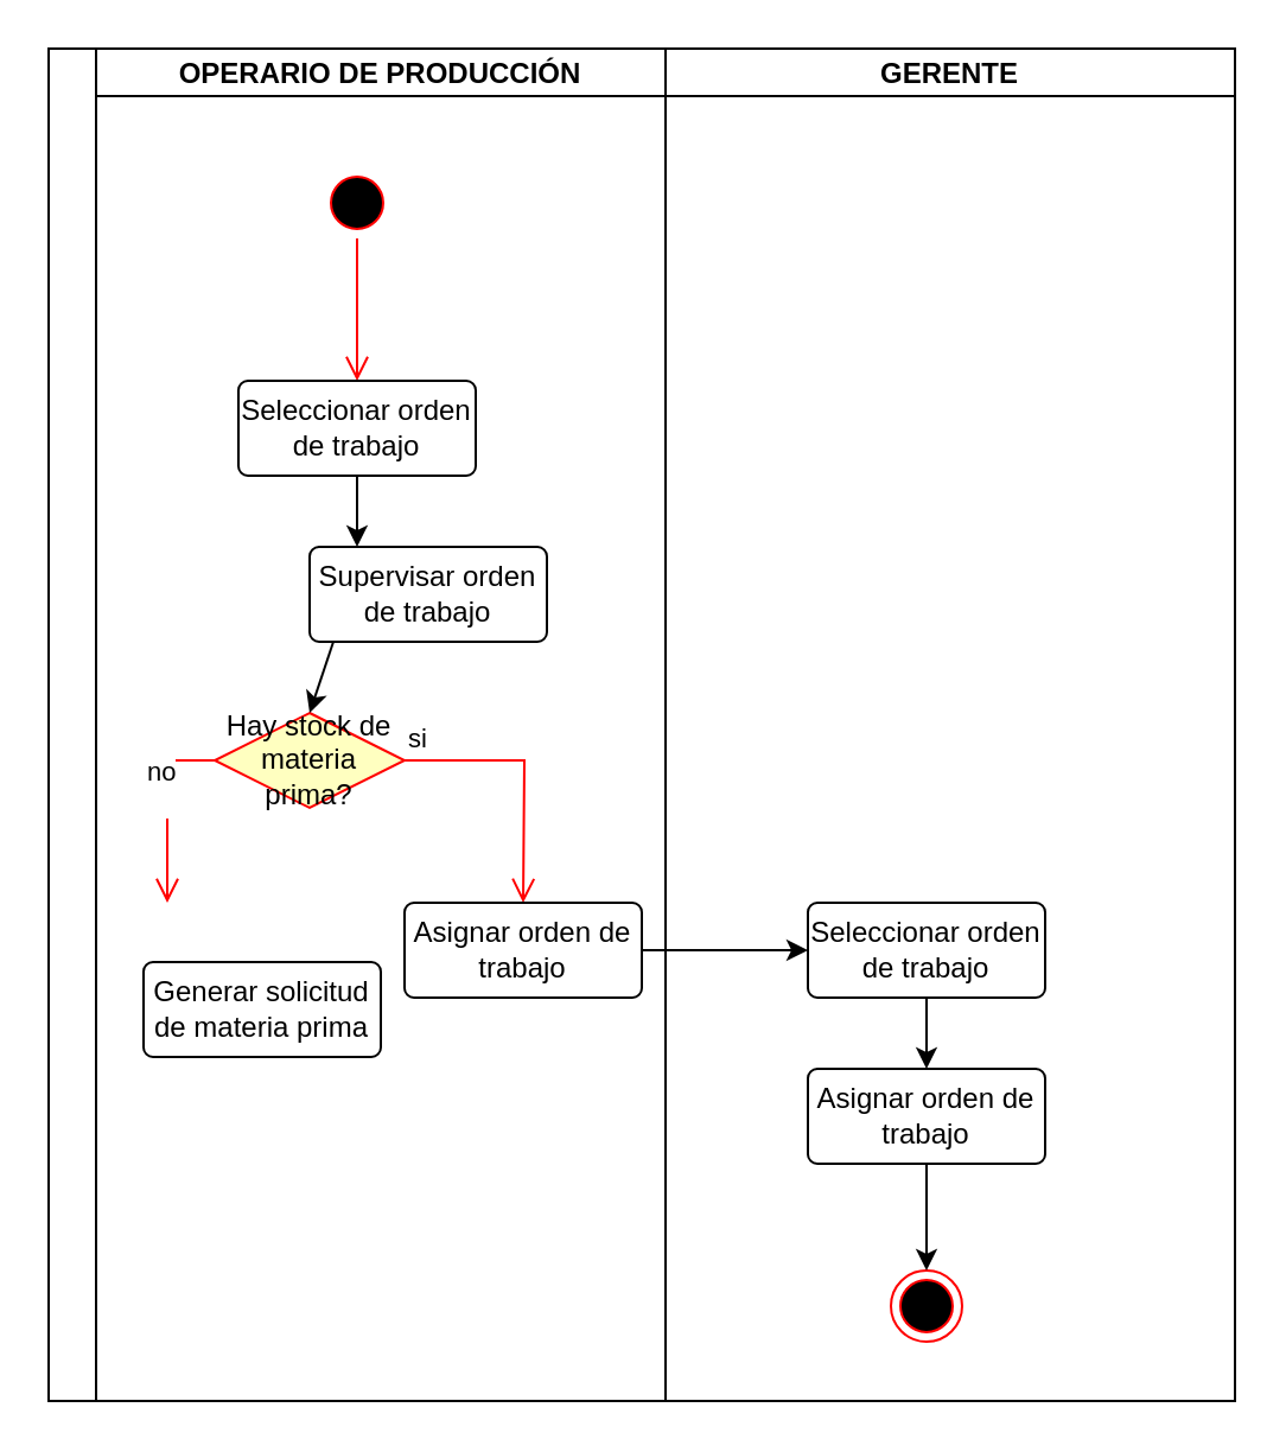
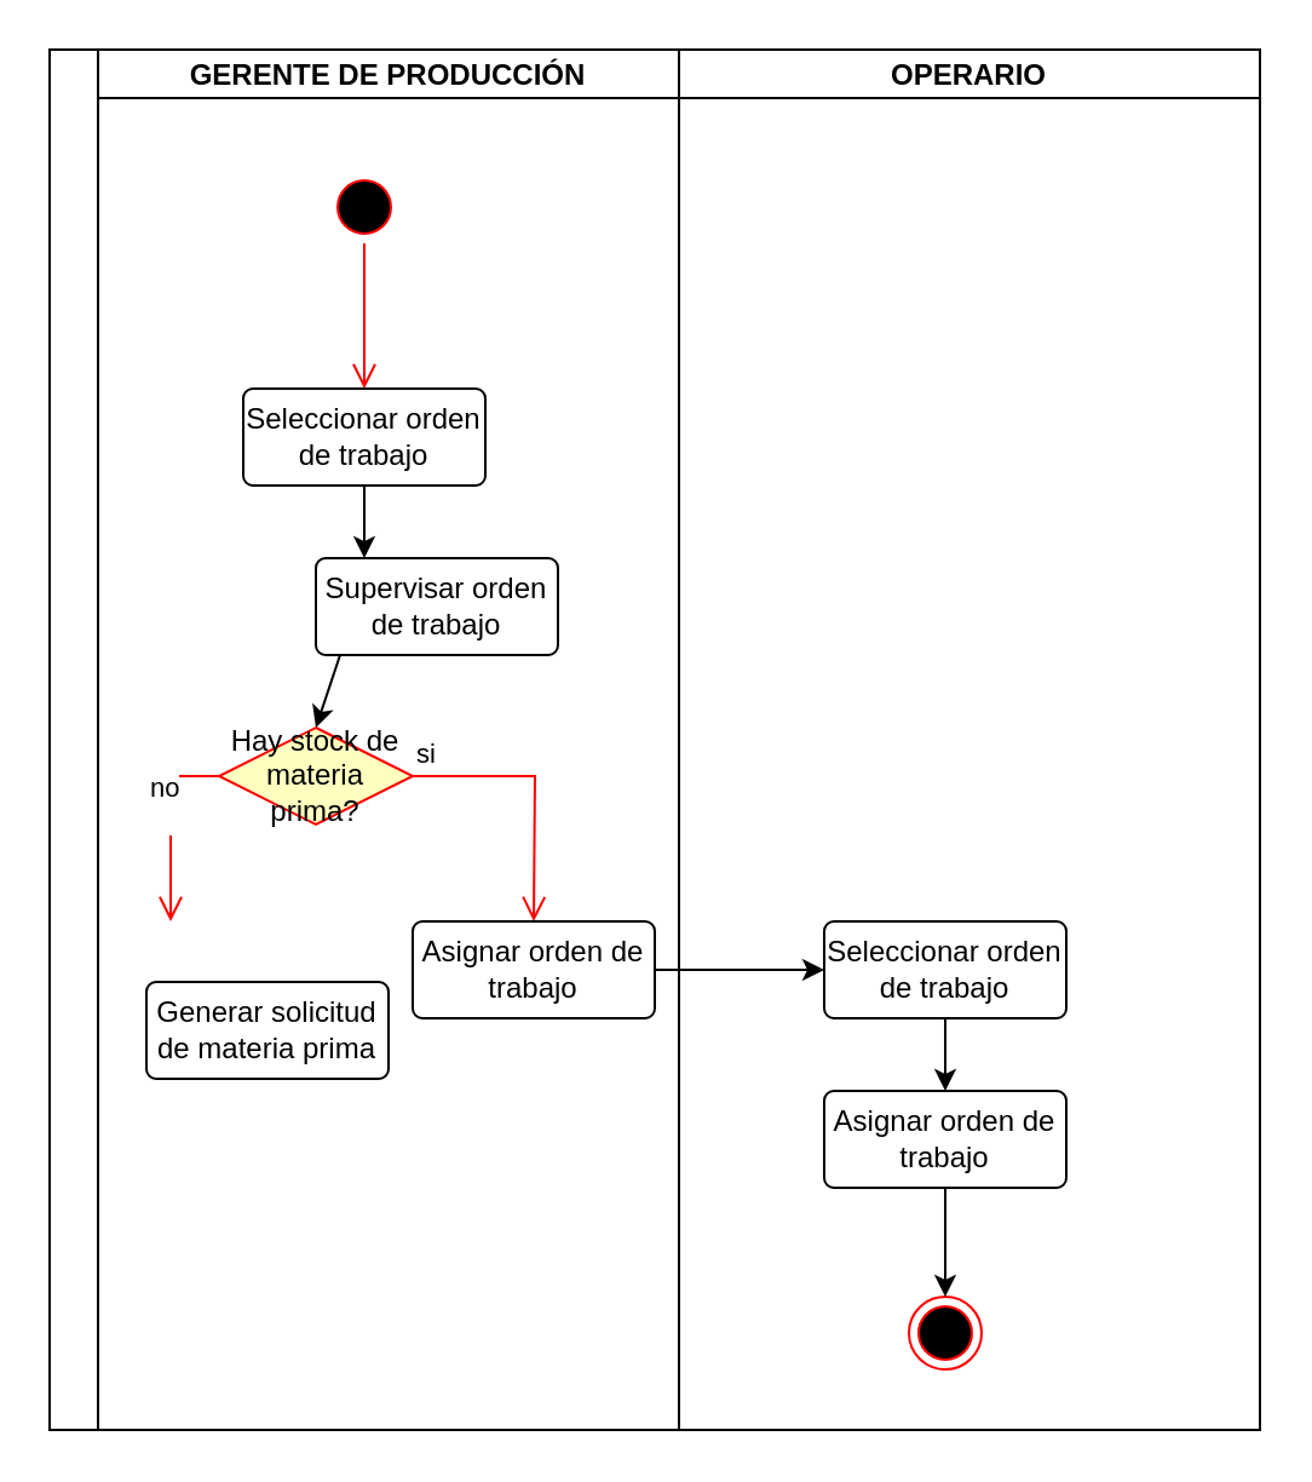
  <mxCell id="0" />
  <mxCell id="1" parent="0" />
  <mxCell id="2" value="" style="swimlane;childLayout=stackLayout;resizeParent=1;resizeParentMax=0;startSize=20;horizontal=0;horizontalStack=1;" vertex="1" parent="1"><mxGeometry x="20" y="20" width="260" height="570" as="geometry" /></mxCell>
- <mxCell id="3" value="OPERARIO DE PRODUCCIÓN" style="swimlane;startSize=20;" vertex="1" parent="2"><mxGeometry x="20" width="240" height="570" as="geometry" /></mxCell>
+ <mxCell id="3" value="GERENTE DE PRODUCCIÓN" style="swimlane;startSize=20;" vertex="1" parent="2"><mxGeometry x="20" width="240" height="570" as="geometry" /></mxCell>
  <mxCell id="4" value="" style="ellipse;html=1;shape=startState;fillColor=#000000;strokeColor=#ff0000;" vertex="1" parent="3"><mxGeometry x="95" y="50" width="30" height="30" as="geometry" /></mxCell>
  <mxCell id="5" value="" style="edgeStyle=orthogonalEdgeStyle;html=1;verticalAlign=bottom;endArrow=open;endSize=8;strokeColor=#ff0000;rounded=0;" edge="1" source="4" parent="3"><mxGeometry relative="1" as="geometry"><mxPoint x="110" y="140" as="targetPoint" /></mxGeometry></mxCell>
  <mxCell id="6" value="Seleccionar orden de trabajo" style="rounded=1;arcSize=10;whiteSpace=wrap;html=1;align=center;" vertex="1" parent="3"><mxGeometry x="60" y="140" width="100" height="40" as="geometry" /></mxCell>
  <mxCell id="7" value="" style="endArrow=classic;html=1;rounded=0;" edge="1" parent="3"><mxGeometry width="50" height="50" relative="1" as="geometry"><mxPoint x="110" y="180" as="sourcePoint" /><mxPoint x="110" y="210" as="targetPoint" /></mxGeometry></mxCell>
  <mxCell id="8" value="Supervisar orden de trabajo" style="rounded=1;arcSize=10;whiteSpace=wrap;html=1;align=center;" vertex="1" parent="3"><mxGeometry x="90" y="210" width="100" height="40" as="geometry" /></mxCell>
  <mxCell id="9" value="Hay stock de materia prima?" style="rhombus;whiteSpace=wrap;html=1;fontColor=#000000;fillColor=#ffffc0;strokeColor=#ff0000;" vertex="1" parent="3"><mxGeometry x="50" y="280" width="80" height="40" as="geometry" /></mxCell>
  <mxCell id="10" value="si" style="edgeStyle=orthogonalEdgeStyle;html=1;align=left;verticalAlign=bottom;endArrow=open;endSize=8;strokeColor=#ff0000;rounded=0;" edge="1" source="9" parent="3"><mxGeometry x="-1" relative="1" as="geometry"><mxPoint x="180" y="360" as="targetPoint" /></mxGeometry></mxCell>
  <mxCell id="11" value="no&lt;div&gt;&lt;br&gt;&lt;/div&gt;" style="edgeStyle=orthogonalEdgeStyle;html=1;align=left;verticalAlign=top;endArrow=open;endSize=8;strokeColor=#ff0000;rounded=0;exitX=0;exitY=0.5;exitDx=0;exitDy=0;" edge="1" source="9" parent="3"><mxGeometry x="-0.455" y="-14" relative="1" as="geometry"><mxPoint x="30" y="360" as="targetPoint" /><Array as="points"><mxPoint x="30" y="300" /></Array><mxPoint x="4" y="-10" as="offset" /></mxGeometry></mxCell>
  <mxCell id="12" value="" style="endArrow=classic;html=1;rounded=0;entryX=0.5;entryY=0;entryDx=0;entryDy=0;" edge="1" parent="3" target="9"><mxGeometry width="50" height="50" relative="1" as="geometry"><mxPoint x="100" y="250" as="sourcePoint" /><mxPoint x="80" y="280" as="targetPoint" /></mxGeometry></mxCell>
  <mxCell id="13" value="Generar solicitud de materia prima" style="rounded=1;arcSize=10;whiteSpace=wrap;html=1;align=center;" vertex="1" parent="3"><mxGeometry x="20" y="385" width="100" height="40" as="geometry" /></mxCell>
  <mxCell id="14" value="Asignar orden de trabajo" style="rounded=1;arcSize=10;whiteSpace=wrap;html=1;align=center;" vertex="1" parent="3"><mxGeometry x="130" y="360" width="100" height="40" as="geometry" /></mxCell>
  <mxCell id="15" value="" style="endArrow=classic;html=1;rounded=0;entryX=0;entryY=0.5;entryDx=0;entryDy=0;" edge="1" parent="3" target="17"><mxGeometry width="50" height="50" relative="1" as="geometry"><mxPoint x="230" y="380" as="sourcePoint" /><mxPoint x="290" y="380" as="targetPoint" /></mxGeometry></mxCell>
- <mxCell id="16" value="GERENTE" style="swimlane;startSize=20;" vertex="1" parent="1"><mxGeometry x="280" y="20" width="240" height="570" as="geometry" /></mxCell>
+ <mxCell id="16" value="OPERARIO" style="swimlane;startSize=20;" vertex="1" parent="1"><mxGeometry x="280" y="20" width="240" height="570" as="geometry" /></mxCell>
  <mxCell id="17" value="Seleccionar orden de trabajo" style="rounded=1;arcSize=10;whiteSpace=wrap;html=1;align=center;" vertex="1" parent="16"><mxGeometry x="60" y="360" width="100" height="40" as="geometry" /></mxCell>
  <mxCell id="18" value="Asignar orden de trabajo" style="rounded=1;arcSize=10;whiteSpace=wrap;html=1;align=center;" vertex="1" parent="16"><mxGeometry x="60" y="430" width="100" height="40" as="geometry" /></mxCell>
  <mxCell id="19" value="" style="endArrow=classic;html=1;rounded=0;entryX=0.5;entryY=0;entryDx=0;entryDy=0;" edge="1" parent="16" target="18"><mxGeometry width="50" height="50" relative="1" as="geometry"><mxPoint x="110" y="400" as="sourcePoint" /><mxPoint x="74" y="430" as="targetPoint" /></mxGeometry></mxCell>
  <mxCell id="20" value="" style="ellipse;html=1;shape=endState;fillColor=#000000;strokeColor=#ff0000;" vertex="1" parent="16"><mxGeometry x="95" y="515" width="30" height="30" as="geometry" /></mxCell>
  <mxCell id="21" value="" style="endArrow=classic;html=1;rounded=0;entryX=0.5;entryY=0;entryDx=0;entryDy=0;exitX=0.5;exitY=1;exitDx=0;exitDy=0;" edge="1" parent="16" source="18" target="20"><mxGeometry width="50" height="50" relative="1" as="geometry"><mxPoint x="100" y="480" as="sourcePoint" /><mxPoint x="150" y="430" as="targetPoint" /></mxGeometry></mxCell>
